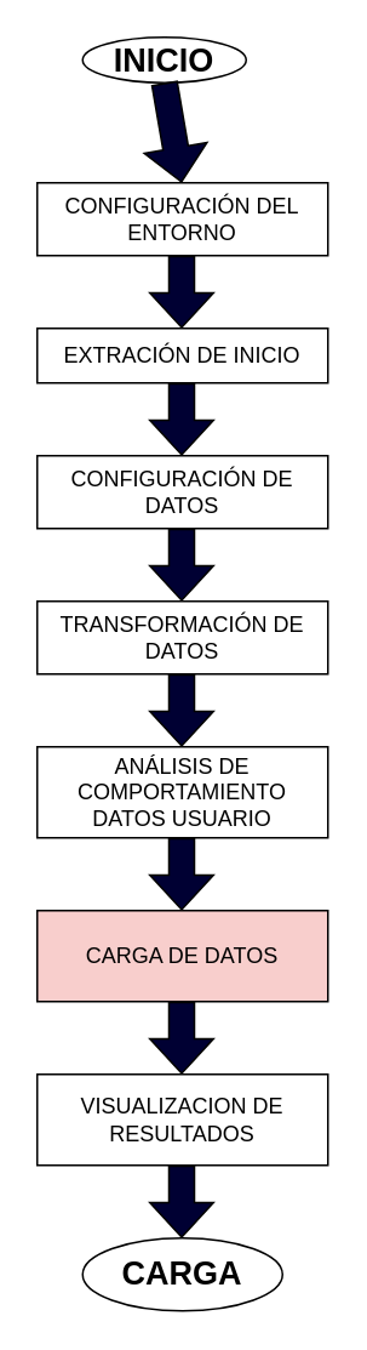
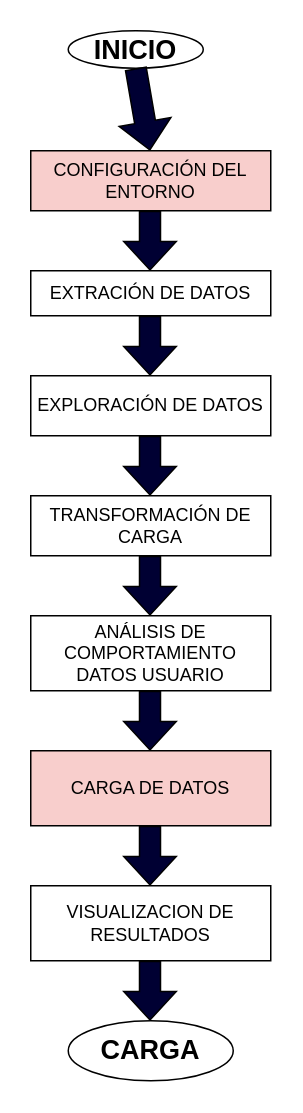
  <mxCell id="0" />
  <mxCell id="1" parent="0" />
- <mxCell id="2" value="CONFIGURACIÓN DEL ENTORNO" style="rounded=0;whiteSpace=wrap;html=1;" parent="1" vertex="1"><mxGeometry x="20" y="100" width="160" height="40" as="geometry" /></mxCell>
- <mxCell id="3" value="EXTRACIÓN DE INICIO" style="rounded=0;whiteSpace=wrap;html=1;" parent="1" vertex="1"><mxGeometry x="20" y="180" width="160" height="30" as="geometry" /></mxCell>
- <mxCell id="4" value="CONFIGURACIÓN DE DATOS" style="rounded=0;whiteSpace=wrap;html=1;" parent="1" vertex="1"><mxGeometry x="20" y="250" width="160" height="40" as="geometry" /></mxCell>
+ <mxCell id="2" value="CONFIGURACIÓN DEL ENTORNO" style="rounded=0;whiteSpace=wrap;html=1;fillColor=#f8cecc;" parent="1" vertex="1"><mxGeometry x="20" y="100" width="160" height="40" as="geometry" /></mxCell>
+ <mxCell id="3" value="EXTRACIÓN DE DATOS" style="rounded=0;whiteSpace=wrap;html=1;" parent="1" vertex="1"><mxGeometry x="20" y="180" width="160" height="30" as="geometry" /></mxCell>
+ <mxCell id="4" value="EXPLORACIÓN DE DATOS" style="rounded=0;whiteSpace=wrap;html=1;" parent="1" vertex="1"><mxGeometry x="20" y="250" width="160" height="40" as="geometry" /></mxCell>
  <mxCell id="5" value="&lt;h2&gt;INICIO&lt;/h2&gt;" style="ellipse;whiteSpace=wrap;html=1;" parent="1" vertex="1"><mxGeometry x="45" y="20" width="90" height="25" as="geometry" /></mxCell>
- <mxCell id="6" value="TRANSFORMACIÓN DE DATOS" style="rounded=0;whiteSpace=wrap;html=1;" parent="1" vertex="1"><mxGeometry x="20" y="330" width="160" height="40" as="geometry" /></mxCell>
+ <mxCell id="6" value="TRANSFORMACIÓN DE CARGA" style="rounded=0;whiteSpace=wrap;html=1;" parent="1" vertex="1"><mxGeometry x="20" y="330" width="160" height="40" as="geometry" /></mxCell>
  <mxCell id="7" value="ANÁLISIS DE COMPORTAMIENTO DATOS USUARIO" style="rounded=0;whiteSpace=wrap;html=1;" parent="1" vertex="1"><mxGeometry x="20" y="410" width="160" height="50" as="geometry" /></mxCell>
  <mxCell id="8" value="VISUALIZACION DE RESULTADOS" style="rounded=0;whiteSpace=wrap;html=1;" parent="1" vertex="1"><mxGeometry x="20" y="590" width="160" height="50" as="geometry" /></mxCell>
  <mxCell id="9" value="&lt;h2&gt;CARGA&lt;/h2&gt;" style="ellipse;whiteSpace=wrap;html=1;" parent="1" vertex="1"><mxGeometry x="45" y="680" width="110" height="40" as="geometry" /></mxCell>
  <mxCell id="10" value="" style="shape=flexArrow;endArrow=classic;html=1;rounded=0;width=14;endSize=6;fillColor=#000033;exitX=0.5;exitY=1;exitDx=0;exitDy=0;" parent="1" source="5" edge="1"><mxGeometry width="50" height="50" relative="1" as="geometry"><mxPoint x="99.5" y="65" as="sourcePoint" /><mxPoint x="99.5" y="100" as="targetPoint" /></mxGeometry></mxCell>
  <mxCell id="11" value="" style="shape=flexArrow;endArrow=classic;html=1;rounded=0;width=14;endSize=6;fillColor=#000033;" parent="1" edge="1"><mxGeometry width="50" height="50" relative="1" as="geometry"><mxPoint x="99.5" y="140" as="sourcePoint" /><mxPoint x="99.5" y="180" as="targetPoint" /></mxGeometry></mxCell>
  <mxCell id="12" value="" style="shape=flexArrow;endArrow=classic;html=1;rounded=0;width=14;endSize=6;fillColor=#000033;" parent="1" edge="1"><mxGeometry width="50" height="50" relative="1" as="geometry"><mxPoint x="99.5" y="210" as="sourcePoint" /><mxPoint x="99.5" y="250" as="targetPoint" /></mxGeometry></mxCell>
  <mxCell id="13" value="" style="shape=flexArrow;endArrow=classic;html=1;rounded=0;width=14;endSize=6;fillColor=#000033;" parent="1" edge="1"><mxGeometry width="50" height="50" relative="1" as="geometry"><mxPoint x="99.5" y="290" as="sourcePoint" /><mxPoint x="99.5" y="330" as="targetPoint" /></mxGeometry></mxCell>
  <mxCell id="14" value="" style="shape=flexArrow;endArrow=classic;html=1;rounded=0;width=14;endSize=6;fillColor=#000033;" parent="1" edge="1"><mxGeometry width="50" height="50" relative="1" as="geometry"><mxPoint x="99.5" y="370" as="sourcePoint" /><mxPoint x="99.5" y="410" as="targetPoint" /></mxGeometry></mxCell>
  <mxCell id="15" value="" style="shape=flexArrow;endArrow=classic;html=1;rounded=0;width=14;endSize=6;fillColor=#000033;" parent="1" edge="1"><mxGeometry width="50" height="50" relative="1" as="geometry"><mxPoint x="99.5" y="460" as="sourcePoint" /><mxPoint x="99.5" y="500" as="targetPoint" /></mxGeometry></mxCell>
  <mxCell id="16" value="" style="shape=flexArrow;endArrow=classic;html=1;rounded=0;width=14;endSize=6;fillColor=#000033;" parent="1" edge="1"><mxGeometry width="50" height="50" relative="1" as="geometry"><mxPoint x="99.5" y="640" as="sourcePoint" /><mxPoint x="99.5" y="680" as="targetPoint" /></mxGeometry></mxCell>
  <mxCell id="17" value="CARGA DE DATOS" style="rounded=0;whiteSpace=wrap;html=1;fillColor=#f8cecc;" vertex="1" parent="1"><mxGeometry x="20" y="500" width="160" height="50" as="geometry" /></mxCell>
  <mxCell id="18" value="" style="shape=flexArrow;endArrow=classic;html=1;rounded=0;width=14;endSize=6;fillColor=#000033;" edge="1" parent="1"><mxGeometry width="50" height="50" relative="1" as="geometry"><mxPoint x="99.5" y="550" as="sourcePoint" /><mxPoint x="99.5" y="590" as="targetPoint" /></mxGeometry></mxCell>
